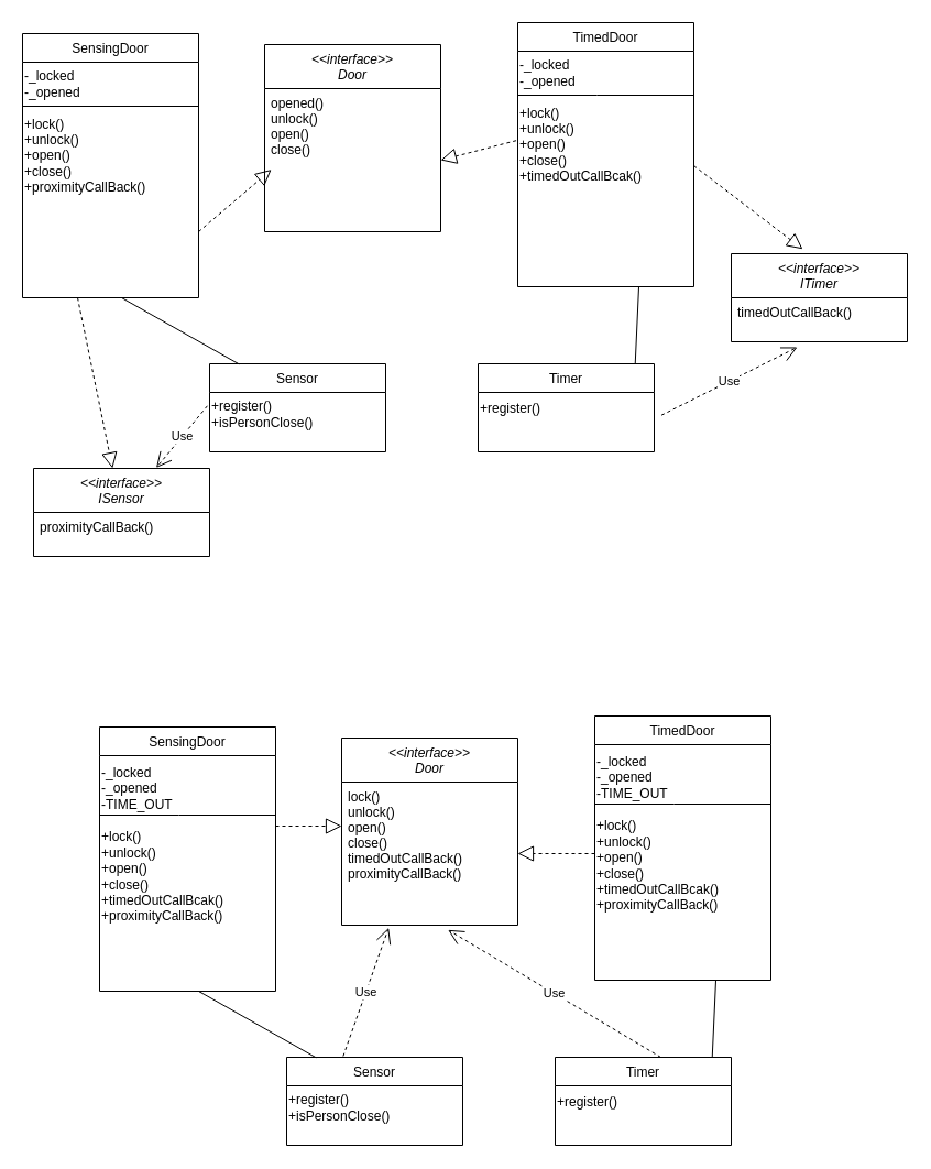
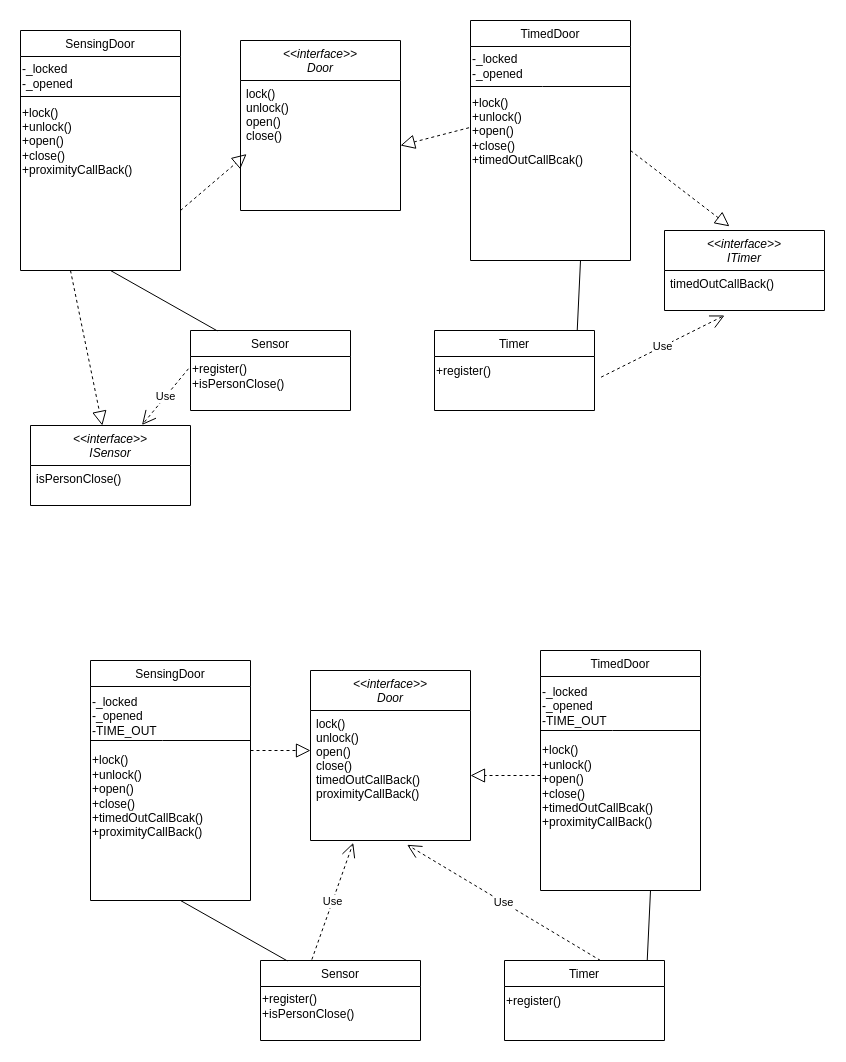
  <mxCell id="0" />
  <mxCell id="1" parent="0" />
  <mxCell id="2" value="&lt;&lt;interface&gt;&gt;&#10;Door" style="swimlane;fontStyle=2;align=center;verticalAlign=top;childLayout=stackLayout;horizontal=1;startSize=40;horizontalStack=0;resizeParent=1;resizeLast=0;collapsible=1;marginBottom=0;rounded=0;shadow=0;strokeWidth=1;" parent="1" vertex="1"><mxGeometry x="240" y="40" width="160" height="170" as="geometry"><mxRectangle x="230" y="140" width="160" height="26" as="alternateBounds" /></mxGeometry></mxCell>
- <mxCell id="3" value="opened()&#10;unlock()&#10;open()&#10;close()&#10;" style="text;align=left;verticalAlign=top;spacingLeft=4;spacingRight=4;overflow=hidden;rotatable=0;points=[[0,0.5],[1,0.5]];portConstraint=eastwest;" parent="2" vertex="1"><mxGeometry y="40" width="160" height="130" as="geometry" /></mxCell>
+ <mxCell id="3" value="lock()&#10;unlock()&#10;open()&#10;close()&#10;" style="text;align=left;verticalAlign=top;spacingLeft=4;spacingRight=4;overflow=hidden;rotatable=0;points=[[0,0.5],[1,0.5]];portConstraint=eastwest;" parent="2" vertex="1"><mxGeometry y="40" width="160" height="130" as="geometry" /></mxCell>
  <mxCell id="4" value="TimedDoor" style="swimlane;fontStyle=0;align=center;verticalAlign=top;childLayout=stackLayout;horizontal=1;startSize=26;horizontalStack=0;resizeParent=1;resizeLast=0;collapsible=1;marginBottom=0;rounded=0;shadow=0;strokeWidth=1;" parent="1" vertex="1"><mxGeometry x="470" y="20" width="160" height="240" as="geometry"><mxRectangle x="550" y="140" width="160" height="26" as="alternateBounds" /></mxGeometry></mxCell>
  <mxCell id="5" value="-_locked&lt;br&gt;-_opened&lt;br&gt;" style="text;html=1;align=left;verticalAlign=middle;resizable=0;points=[];autosize=1;strokeColor=none;fillColor=none;" vertex="1" parent="4"><mxGeometry y="26" width="160" height="40" as="geometry" /></mxCell>
  <mxCell id="6" value="" style="endArrow=none;html=1;rounded=0;" edge="1" parent="4"><mxGeometry width="50" height="50" relative="1" as="geometry"><mxPoint y="66" as="sourcePoint" /><mxPoint x="160" y="66" as="targetPoint" /><Array as="points"><mxPoint x="72" y="66" /></Array></mxGeometry></mxCell>
  <mxCell id="7" value="+lock()&lt;br&gt;+unlock()&lt;br&gt;+open()&lt;br&gt;+close()&lt;br&gt;&lt;div style=&quot;&quot;&gt;&lt;span style=&quot;background-color: initial;&quot;&gt;+timedOutCallBcak()&lt;/span&gt;&lt;/div&gt;" style="text;html=1;align=left;verticalAlign=middle;resizable=0;points=[];autosize=1;strokeColor=none;fillColor=none;" vertex="1" parent="4"><mxGeometry y="66" width="160" height="90" as="geometry" /></mxCell>
  <mxCell id="8" value="SensingDoor" style="swimlane;fontStyle=0;align=center;verticalAlign=top;childLayout=stackLayout;horizontal=1;startSize=26;horizontalStack=0;resizeParent=1;resizeLast=0;collapsible=1;marginBottom=0;rounded=0;shadow=0;strokeWidth=1;" vertex="1" parent="1"><mxGeometry y="30" width="160" height="240" as="geometry" x="20"><mxRectangle x="550" y="140" width="160" height="26" as="alternateBounds" /></mxGeometry></mxCell>
  <mxCell id="9" value="-_locked&lt;br&gt;-_opened&lt;br&gt;" style="text;html=1;align=left;verticalAlign=middle;resizable=0;points=[];autosize=1;strokeColor=none;fillColor=none;" vertex="1" parent="8"><mxGeometry y="26" width="160" height="40" as="geometry" /></mxCell>
  <mxCell id="10" value="" style="endArrow=none;html=1;rounded=0;" edge="1" parent="8"><mxGeometry width="50" height="50" relative="1" as="geometry"><mxPoint y="66" as="sourcePoint" /><mxPoint x="160" y="66" as="targetPoint" /><Array as="points" /></mxGeometry></mxCell>
  <mxCell id="11" value="+lock()&lt;br&gt;+unlock()&lt;br&gt;+open()&lt;br&gt;+close()&lt;br&gt;&lt;div style=&quot;&quot;&gt;&lt;/div&gt;+proximityCallBack()" style="text;html=1;align=left;verticalAlign=middle;resizable=0;points=[];autosize=1;strokeColor=none;fillColor=none;" vertex="1" parent="8"><mxGeometry y="66" width="160" height="90" as="geometry" /></mxCell>
  <mxCell id="12" value="" style="endArrow=block;dashed=1;endFill=0;endSize=12;html=1;rounded=0;entryX=0.406;entryY=-0.052;entryDx=0;entryDy=0;entryPerimeter=0;" edge="1" parent="1" target="42"><mxGeometry width="160" relative="1" as="geometry"><mxPoint x="630" y="150" as="sourcePoint" /><mxPoint x="560" y="210" as="targetPoint" /></mxGeometry></mxCell>
  <mxCell id="13" value="" style="endArrow=block;dashed=1;endFill=0;endSize=12;html=1;rounded=0;" edge="1" parent="1" target="40"><mxGeometry width="160" relative="1" as="geometry"><mxPoint x="70" y="270" as="sourcePoint" /><mxPoint x="240" y="120" as="targetPoint" /></mxGeometry></mxCell>
  <mxCell id="14" value="Sensor" style="swimlane;fontStyle=0;align=center;verticalAlign=top;childLayout=stackLayout;horizontal=1;startSize=26;horizontalStack=0;resizeParent=1;resizeLast=0;collapsible=1;marginBottom=0;rounded=0;shadow=0;strokeWidth=1;" vertex="1" parent="1"><mxGeometry x="190" y="330" width="160" height="80" as="geometry"><mxRectangle x="550" y="140" width="160" height="26" as="alternateBounds" /></mxGeometry></mxCell>
  <mxCell id="15" value="+register()&lt;br&gt;+isPersonClose()" style="text;html=1;align=left;verticalAlign=middle;resizable=0;points=[];autosize=1;strokeColor=none;fillColor=none;" vertex="1" parent="14"><mxGeometry y="26" width="160" height="40" as="geometry" /></mxCell>
  <mxCell id="16" value="Timer" style="swimlane;fontStyle=0;align=center;verticalAlign=top;childLayout=stackLayout;horizontal=1;startSize=26;horizontalStack=0;resizeParent=1;resizeLast=0;collapsible=1;marginBottom=0;rounded=0;shadow=0;strokeWidth=1;" vertex="1" parent="1"><mxGeometry x="434" y="330" width="160" height="80" as="geometry"><mxRectangle x="550" y="140" width="160" height="26" as="alternateBounds" /></mxGeometry></mxCell>
  <mxCell id="17" value="+register()&lt;br&gt;" style="text;html=1;align=left;verticalAlign=middle;resizable=0;points=[];autosize=1;strokeColor=none;fillColor=none;" vertex="1" parent="16"><mxGeometry y="26" width="160" height="30" as="geometry" /></mxCell>
  <mxCell id="18" value="" style="endArrow=none;html=1;rounded=0;exitX=0.167;exitY=0.004;exitDx=0;exitDy=0;exitPerimeter=0;" edge="1" parent="1" source="14"><mxGeometry width="50" height="50" relative="1" as="geometry"><mxPoint x="60" y="320" as="sourcePoint" /><mxPoint x="110" y="270" as="targetPoint" /></mxGeometry></mxCell>
  <mxCell id="19" value="" style="endArrow=none;html=1;rounded=0;exitX=0.167;exitY=0.004;exitDx=0;exitDy=0;exitPerimeter=0;" edge="1" parent="1"><mxGeometry width="50" height="50" relative="1" as="geometry"><mxPoint x="576.72" y="330" as="sourcePoint" /><mxPoint x="580" y="260" as="targetPoint" /></mxGeometry></mxCell>
  <mxCell id="20" value="&lt;&lt;interface&gt;&gt;&#10;Door" style="swimlane;fontStyle=2;align=center;verticalAlign=top;childLayout=stackLayout;horizontal=1;startSize=40;horizontalStack=0;resizeParent=1;resizeLast=0;collapsible=1;marginBottom=0;rounded=0;shadow=0;strokeWidth=1;" vertex="1" parent="1"><mxGeometry x="310" y="670" width="160" height="170" as="geometry"><mxRectangle x="230" y="140" width="160" height="26" as="alternateBounds" /></mxGeometry></mxCell>
  <mxCell id="21" value="lock()&#10;unlock()&#10;open()&#10;close()&#10;timedOutCallBack()&#10;proximityCallBack()" style="text;align=left;verticalAlign=top;spacingLeft=4;spacingRight=4;overflow=hidden;rotatable=0;points=[[0,0.5],[1,0.5]];portConstraint=eastwest;" vertex="1" parent="20"><mxGeometry y="40" width="160" height="130" as="geometry" /></mxCell>
  <mxCell id="22" value="TimedDoor" style="swimlane;fontStyle=0;align=center;verticalAlign=top;childLayout=stackLayout;horizontal=1;startSize=26;horizontalStack=0;resizeParent=1;resizeLast=0;collapsible=1;marginBottom=0;rounded=0;shadow=0;strokeWidth=1;" vertex="1" parent="1"><mxGeometry x="540" y="650" width="160" height="240" as="geometry"><mxRectangle x="550" y="140" width="160" height="26" as="alternateBounds" /></mxGeometry></mxCell>
  <mxCell id="23" value="-_locked&lt;br&gt;-_opened&lt;br&gt;-TIME_OUT" style="text;html=1;align=left;verticalAlign=middle;resizable=0;points=[];autosize=1;strokeColor=none;fillColor=none;" vertex="1" parent="22"><mxGeometry y="26" width="160" height="60" as="geometry" /></mxCell>
  <mxCell id="24" value="" style="endArrow=none;html=1;rounded=0;" edge="1" parent="22"><mxGeometry width="50" height="50" relative="1" as="geometry"><mxPoint y="80" as="sourcePoint" /><mxPoint x="160" y="80" as="targetPoint" /><Array as="points"><mxPoint x="72" y="80" /></Array></mxGeometry></mxCell>
  <mxCell id="25" value="+lock()&lt;br&gt;+unlock()&lt;br&gt;+open()&lt;br&gt;+close()&lt;br&gt;&lt;div style=&quot;&quot;&gt;&lt;span style=&quot;background-color: initial;&quot;&gt;+timedOutCallBcak()&lt;/span&gt;&lt;/div&gt;+proximityCallBack()&lt;br&gt;" style="text;html=1;align=left;verticalAlign=middle;resizable=0;points=[];autosize=1;strokeColor=none;fillColor=none;" vertex="1" parent="22"><mxGeometry y="86" width="160" height="100" as="geometry" /></mxCell>
  <mxCell id="26" value="SensingDoor" style="swimlane;fontStyle=0;align=center;verticalAlign=top;childLayout=stackLayout;horizontal=1;startSize=26;horizontalStack=0;resizeParent=1;resizeLast=0;collapsible=1;marginBottom=0;rounded=0;shadow=0;strokeWidth=1;" vertex="1" parent="1"><mxGeometry x="90" y="660" width="160" height="240" as="geometry"><mxRectangle x="550" y="140" width="160" height="26" as="alternateBounds" /></mxGeometry></mxCell>
  <mxCell id="27" value="-_locked&lt;br&gt;-_opened&lt;br&gt;-TIME_OUT" style="text;html=1;align=left;verticalAlign=middle;resizable=0;points=[];autosize=1;strokeColor=none;fillColor=none;" vertex="1" parent="26"><mxGeometry y="26" width="160" height="60" as="geometry" /></mxCell>
  <mxCell id="28" value="" style="endArrow=none;html=1;rounded=0;" edge="1" parent="26"><mxGeometry width="50" height="50" relative="1" as="geometry"><mxPoint y="80" as="sourcePoint" /><mxPoint x="160" y="80" as="targetPoint" /><Array as="points"><mxPoint x="72" y="80" /></Array></mxGeometry></mxCell>
  <mxCell id="29" value="+lock()&lt;br&gt;+unlock()&lt;br&gt;+open()&lt;br&gt;+close()&lt;br&gt;&lt;div style=&quot;&quot;&gt;&lt;span style=&quot;background-color: initial;&quot;&gt;+timedOutCallBcak()&lt;/span&gt;&lt;/div&gt;+proximityCallBack()&lt;br&gt;" style="text;html=1;align=left;verticalAlign=middle;resizable=0;points=[];autosize=1;strokeColor=none;fillColor=none;" vertex="1" parent="26"><mxGeometry y="86" width="160" height="100" as="geometry" /></mxCell>
  <mxCell id="30" value="" style="endArrow=block;dashed=1;endFill=0;endSize=12;html=1;rounded=0;entryX=1;entryY=0.5;entryDx=0;entryDy=0;" edge="1" parent="1" target="21"><mxGeometry width="160" relative="1" as="geometry"><mxPoint x="540" y="775" as="sourcePoint" /><mxPoint x="630" y="840" as="targetPoint" /></mxGeometry></mxCell>
  <mxCell id="31" value="" style="endArrow=block;dashed=1;endFill=0;endSize=12;html=1;rounded=0;" edge="1" parent="1"><mxGeometry width="160" relative="1" as="geometry"><mxPoint x="250" y="750" as="sourcePoint" /><mxPoint x="310" y="750" as="targetPoint" /></mxGeometry></mxCell>
  <mxCell id="32" value="Sensor" style="swimlane;fontStyle=0;align=center;verticalAlign=top;childLayout=stackLayout;horizontal=1;startSize=26;horizontalStack=0;resizeParent=1;resizeLast=0;collapsible=1;marginBottom=0;rounded=0;shadow=0;strokeWidth=1;" vertex="1" parent="1"><mxGeometry x="260" y="960" width="160" height="80" as="geometry"><mxRectangle x="550" y="140" width="160" height="26" as="alternateBounds" /></mxGeometry></mxCell>
  <mxCell id="33" value="+register()&lt;br&gt;+isPersonClose()" style="text;html=1;align=left;verticalAlign=middle;resizable=0;points=[];autosize=1;strokeColor=none;fillColor=none;" vertex="1" parent="32"><mxGeometry y="26" width="160" height="40" as="geometry" /></mxCell>
  <mxCell id="34" value="Timer" style="swimlane;fontStyle=0;align=center;verticalAlign=top;childLayout=stackLayout;horizontal=1;startSize=26;horizontalStack=0;resizeParent=1;resizeLast=0;collapsible=1;marginBottom=0;rounded=0;shadow=0;strokeWidth=1;" vertex="1" parent="1"><mxGeometry x="504" y="960" width="160" height="80" as="geometry"><mxRectangle x="550" y="140" width="160" height="26" as="alternateBounds" /></mxGeometry></mxCell>
  <mxCell id="35" value="+register()&lt;br&gt;" style="text;html=1;align=left;verticalAlign=middle;resizable=0;points=[];autosize=1;strokeColor=none;fillColor=none;" vertex="1" parent="34"><mxGeometry y="26" width="160" height="30" as="geometry" /></mxCell>
  <mxCell id="36" value="Use" style="endArrow=open;endSize=12;dashed=1;html=1;rounded=0;entryX=0.267;entryY=1.018;entryDx=0;entryDy=0;entryPerimeter=0;exitX=0.321;exitY=-0.012;exitDx=0;exitDy=0;exitPerimeter=0;" edge="1" parent="1" source="32" target="21"><mxGeometry width="160" relative="1" as="geometry"><mxPoint x="240" y="949" as="sourcePoint" /><mxPoint x="400" y="949" as="targetPoint" /></mxGeometry></mxCell>
  <mxCell id="37" value="Use" style="endArrow=open;endSize=12;dashed=1;html=1;rounded=0;entryX=0.604;entryY=1.033;entryDx=0;entryDy=0;entryPerimeter=0;" edge="1" parent="1" target="21"><mxGeometry width="160" relative="1" as="geometry"><mxPoint x="600" y="960" as="sourcePoint" /><mxPoint x="630" y="940" as="targetPoint" /></mxGeometry></mxCell>
  <mxCell id="38" value="" style="endArrow=none;html=1;rounded=0;exitX=0.167;exitY=0.004;exitDx=0;exitDy=0;exitPerimeter=0;" edge="1" parent="1" source="32"><mxGeometry width="50" height="50" relative="1" as="geometry"><mxPoint x="130" y="950" as="sourcePoint" /><mxPoint x="180" y="900" as="targetPoint" /></mxGeometry></mxCell>
  <mxCell id="39" value="" style="endArrow=none;html=1;rounded=0;exitX=0.167;exitY=0.004;exitDx=0;exitDy=0;exitPerimeter=0;" edge="1" parent="1"><mxGeometry width="50" height="50" relative="1" as="geometry"><mxPoint x="646.72" y="960" as="sourcePoint" /><mxPoint x="650" y="890" as="targetPoint" /></mxGeometry></mxCell>
  <mxCell id="40" value="&lt;&lt;interface&gt;&gt;&#10;ISensor" style="swimlane;fontStyle=2;align=center;verticalAlign=top;childLayout=stackLayout;horizontal=1;startSize=40;horizontalStack=0;resizeParent=1;resizeLast=0;collapsible=1;marginBottom=0;rounded=0;shadow=0;strokeWidth=1;" vertex="1" parent="1"><mxGeometry x="30" y="425" width="160" height="80" as="geometry"><mxRectangle x="230" y="140" width="160" height="26" as="alternateBounds" /></mxGeometry></mxCell>
- <mxCell id="41" value="proximityCallBack()" style="text;align=left;verticalAlign=top;spacingLeft=4;spacingRight=4;overflow=hidden;rotatable=0;points=[[0,0.5],[1,0.5]];portConstraint=eastwest;" vertex="1" parent="40"><mxGeometry y="40" width="160" height="40" as="geometry" /></mxCell>
+ <mxCell id="41" value="isPersonClose()" style="text;align=left;verticalAlign=top;spacingLeft=4;spacingRight=4;overflow=hidden;rotatable=0;points=[[0,0.5],[1,0.5]];portConstraint=eastwest;" vertex="1" parent="40"><mxGeometry y="40" width="160" height="40" as="geometry" /></mxCell>
  <mxCell id="42" value="&lt;&lt;interface&gt;&gt;&#10;ITimer" style="swimlane;fontStyle=2;align=center;verticalAlign=top;childLayout=stackLayout;horizontal=1;startSize=40;horizontalStack=0;resizeParent=1;resizeLast=0;collapsible=1;marginBottom=0;rounded=0;shadow=0;strokeWidth=1;" vertex="1" parent="1"><mxGeometry x="664" y="230" width="160" height="80" as="geometry"><mxRectangle x="230" y="140" width="160" height="26" as="alternateBounds" /></mxGeometry></mxCell>
  <mxCell id="43" value="timedOutCallBack()" style="text;align=left;verticalAlign=top;spacingLeft=4;spacingRight=4;overflow=hidden;rotatable=0;points=[[0,0.5],[1,0.5]];portConstraint=eastwest;" vertex="1" parent="42"><mxGeometry y="40" width="160" height="40" as="geometry" /></mxCell>
  <mxCell id="44" value="Use" style="endArrow=open;endSize=12;dashed=1;html=1;rounded=0;exitX=1.041;exitY=0.69;exitDx=0;exitDy=0;exitPerimeter=0;entryX=0.375;entryY=1.124;entryDx=0;entryDy=0;entryPerimeter=0;" edge="1" parent="1" source="17" target="43"><mxGeometry width="160" relative="1" as="geometry"><mxPoint x="510" y="300" as="sourcePoint" /><mxPoint x="670" y="300" as="targetPoint" /></mxGeometry></mxCell>
  <mxCell id="45" value="Use" style="endArrow=open;endSize=12;dashed=1;html=1;rounded=0;exitX=-0.013;exitY=0.307;exitDx=0;exitDy=0;exitPerimeter=0;entryX=0.697;entryY=-0.007;entryDx=0;entryDy=0;entryPerimeter=0;" edge="1" parent="1" source="15" target="40"><mxGeometry width="160" relative="1" as="geometry"><mxPoint x="200" y="500" as="sourcePoint" /><mxPoint x="240" y="420" as="targetPoint" /></mxGeometry></mxCell>
  <mxCell id="46" value="" style="endArrow=block;dashed=1;endFill=0;endSize=12;html=1;rounded=0;entryX=0.038;entryY=0.566;entryDx=0;entryDy=0;entryPerimeter=0;exitX=1;exitY=0.75;exitDx=0;exitDy=0;" edge="1" parent="1" source="8" target="3"><mxGeometry width="160" relative="1" as="geometry"><mxPoint x="320" y="330" as="sourcePoint" /><mxPoint x="418.96" y="405.84" as="targetPoint" /></mxGeometry></mxCell>
  <mxCell id="47" value="" style="endArrow=block;dashed=1;endFill=0;endSize=12;html=1;rounded=0;entryX=1;entryY=0.5;entryDx=0;entryDy=0;exitX=-0.009;exitY=0.458;exitDx=0;exitDy=0;exitPerimeter=0;" edge="1" parent="1" source="7" target="3"><mxGeometry width="160" relative="1" as="geometry"><mxPoint x="500" y="330" as="sourcePoint" /><mxPoint x="279.92" y="221.04" as="targetPoint" /></mxGeometry></mxCell>
